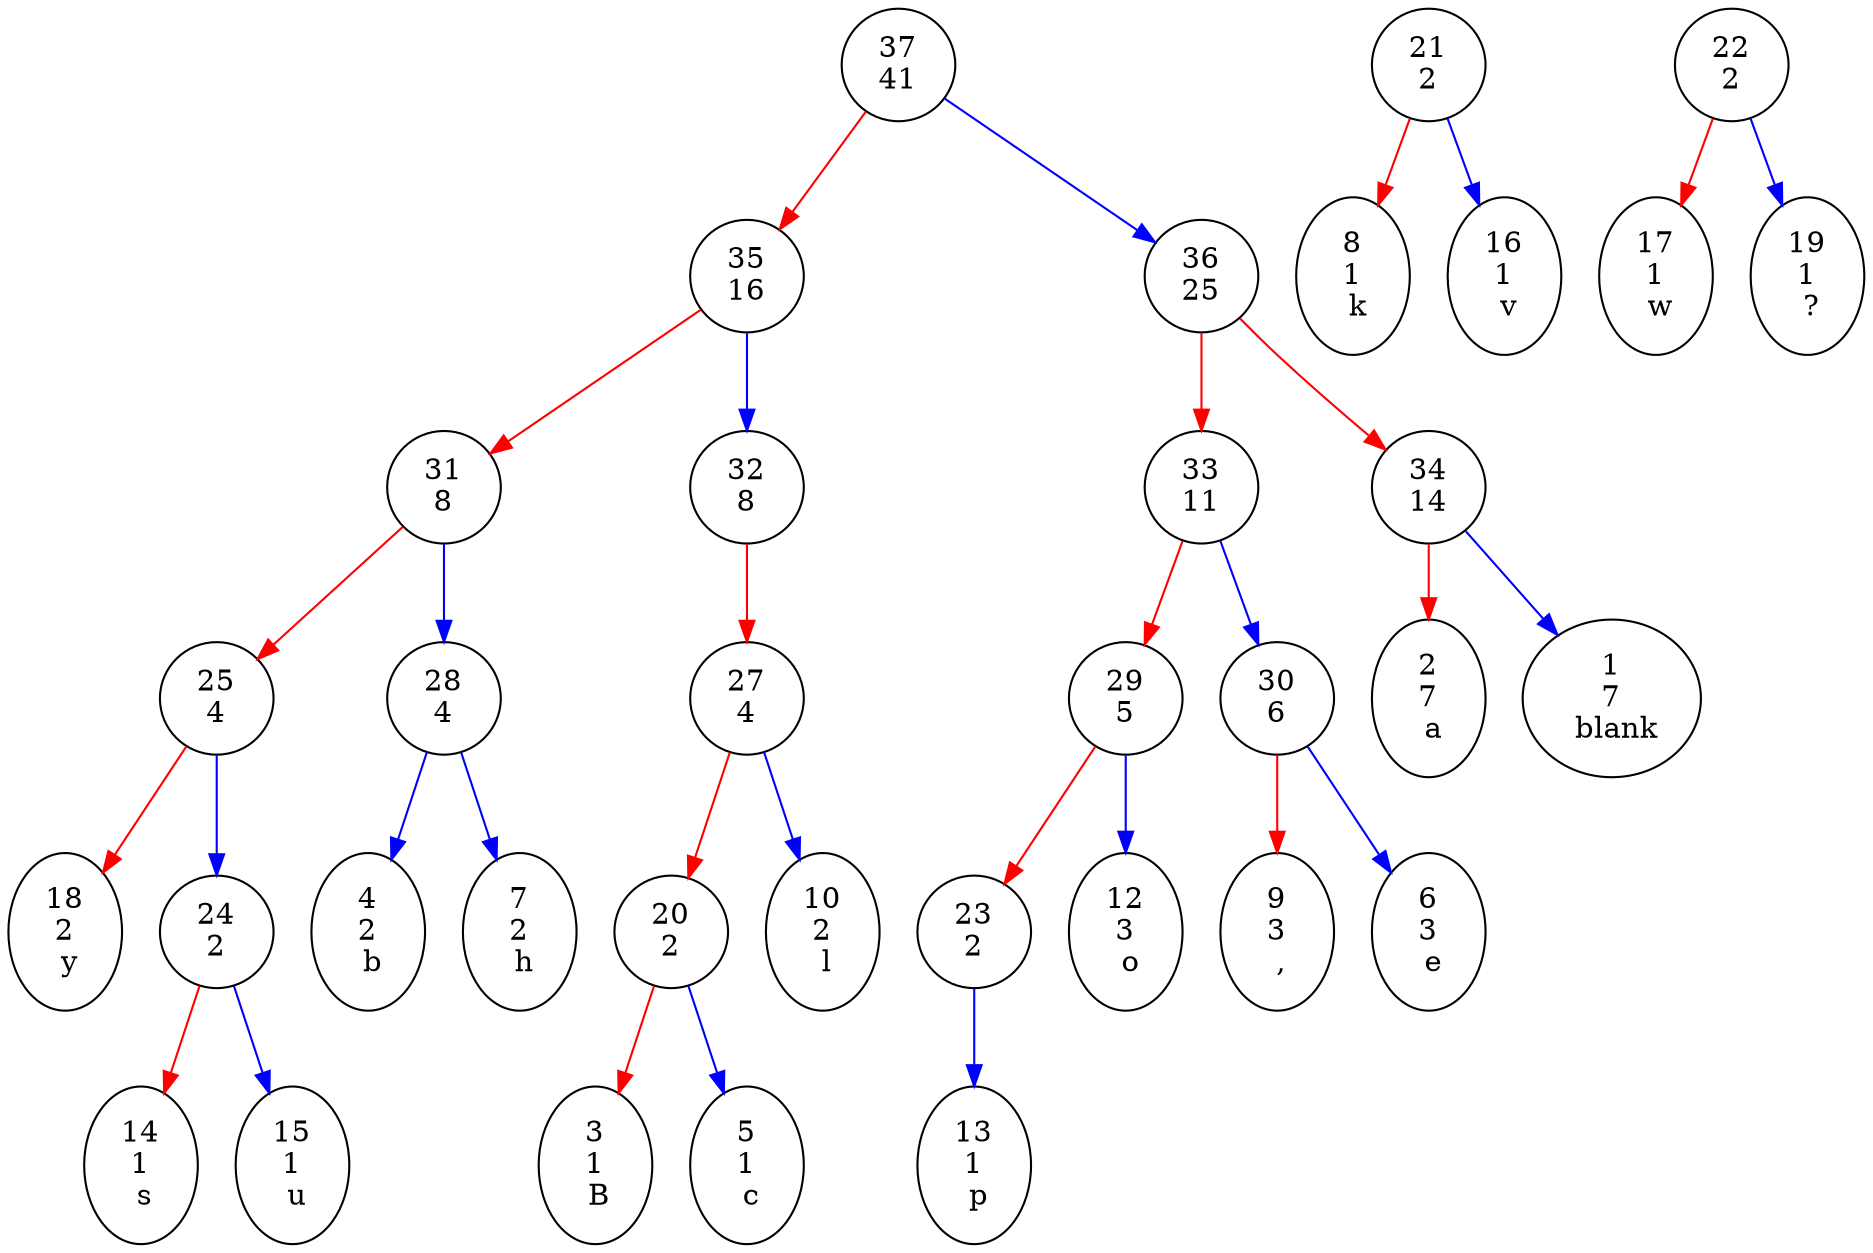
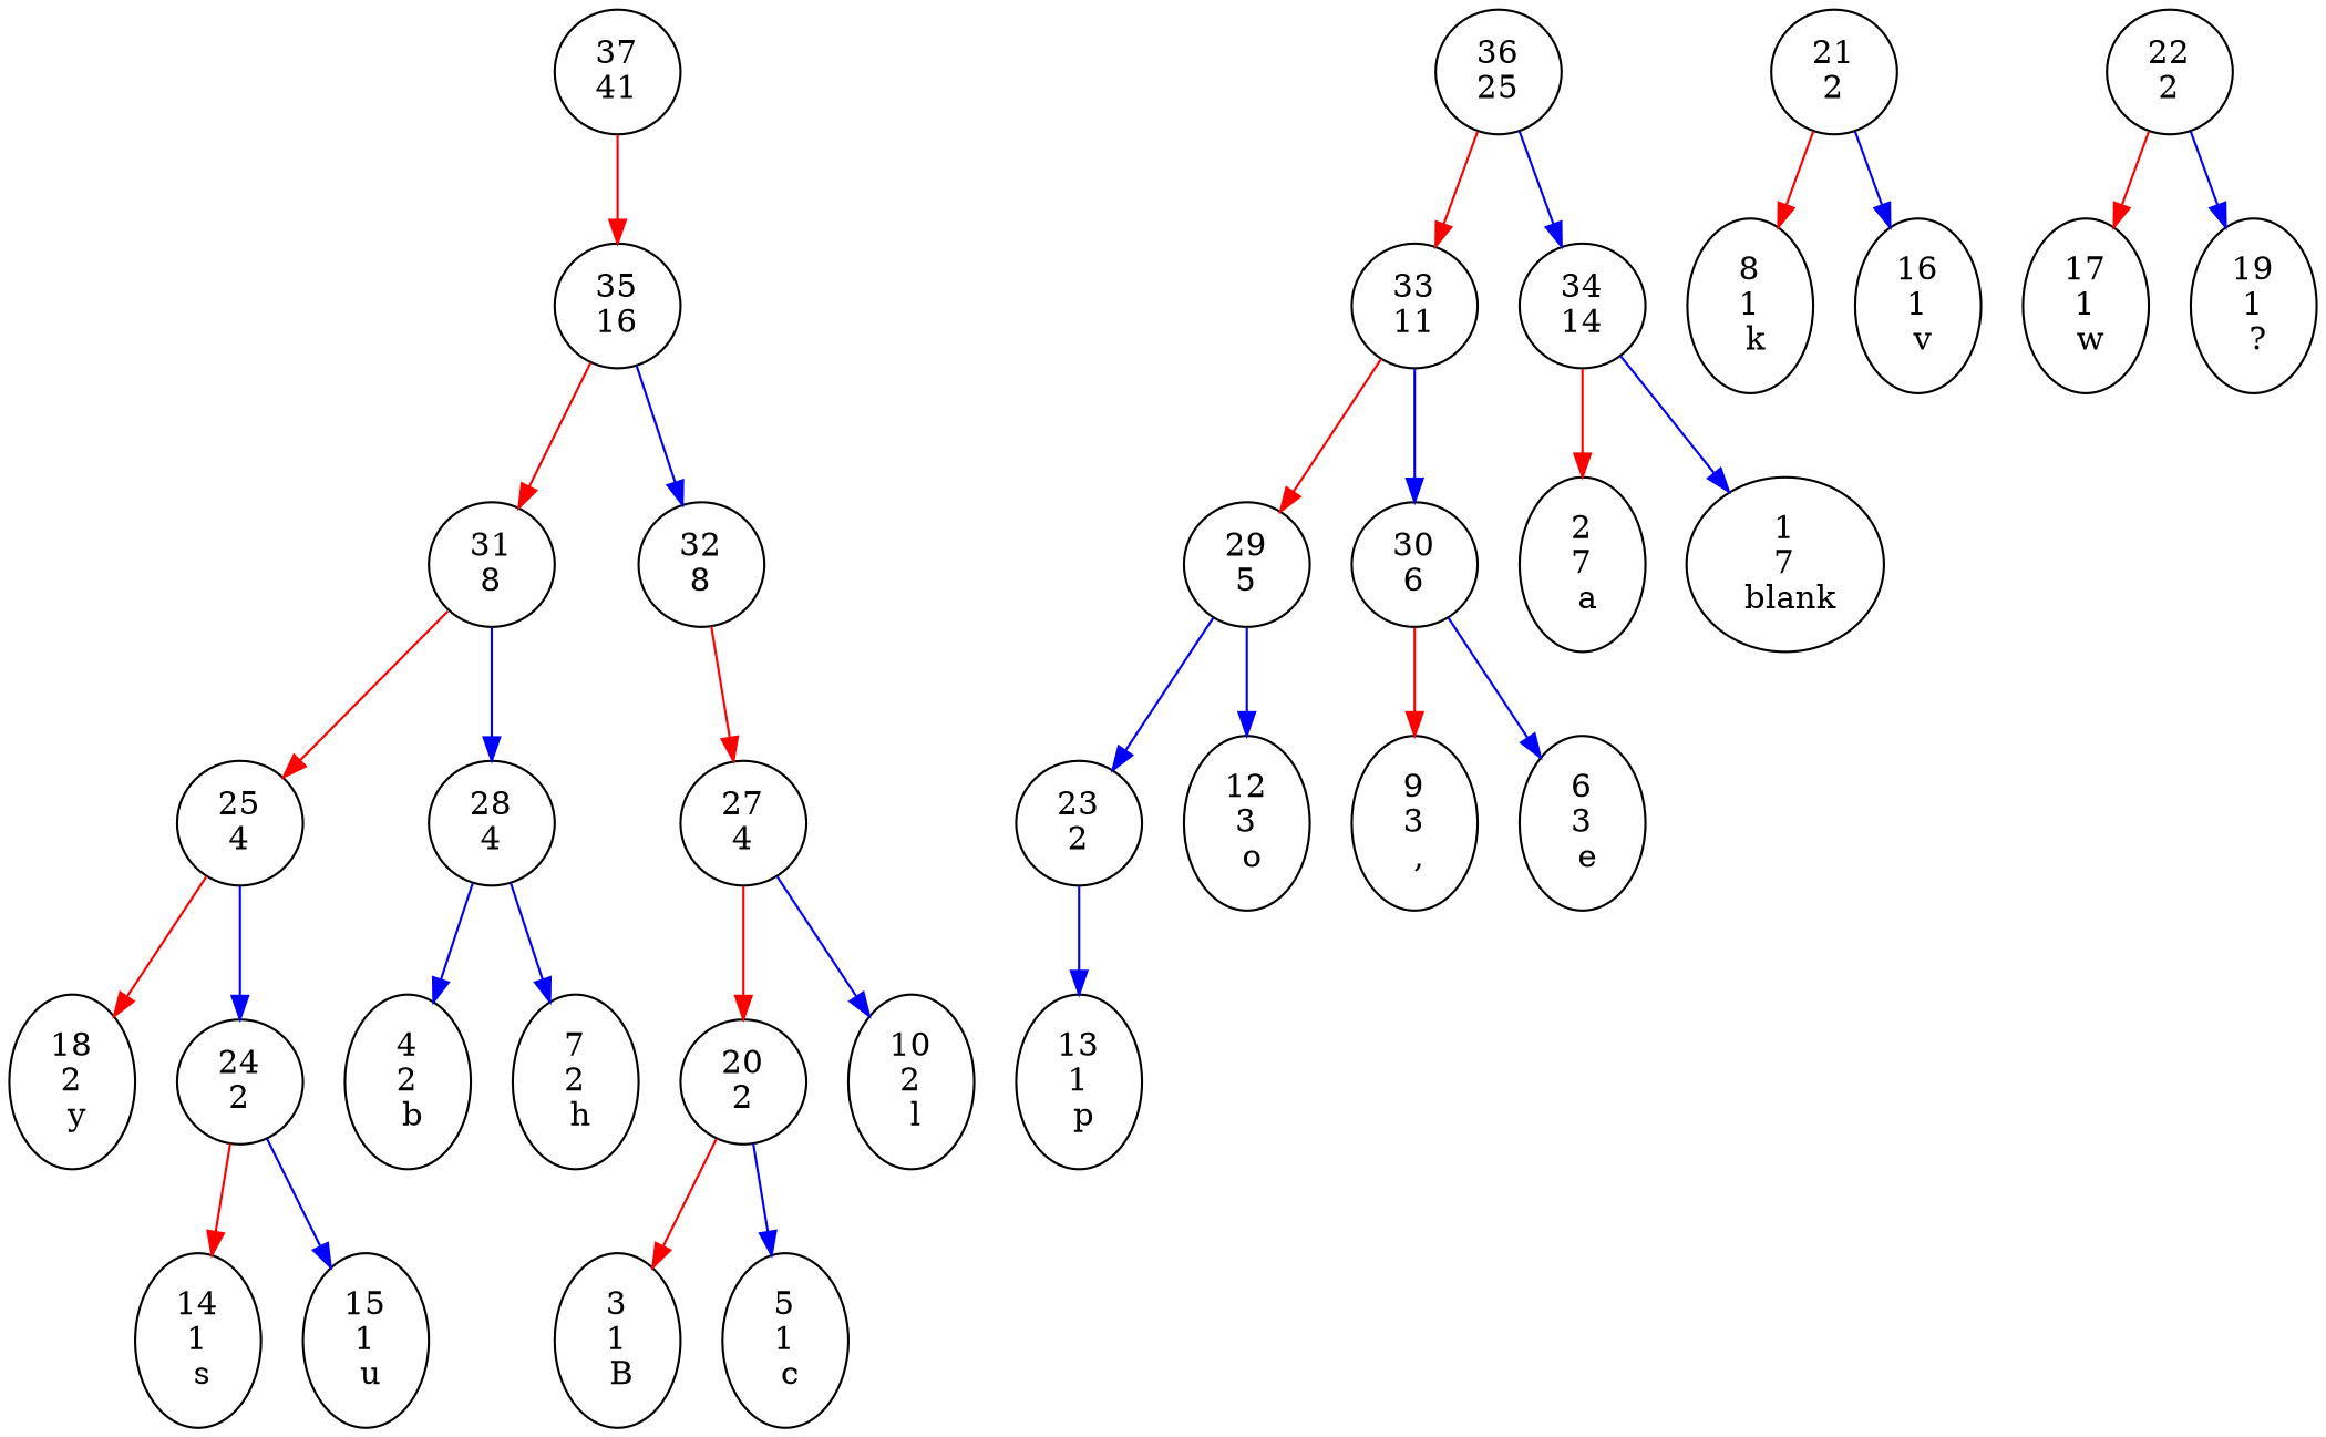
  digraph {
    fontname="DejaVu Serif"
    lable=" Baa, baa, black sheep, have you any wool? "
    node [fontname="DejaVu Serif"]
    edge [color=blue fontname="DejaVu Serif"]
    "37\n41"
    "35\n16"
    "36\n25"
    "31\n8"
    "32\n8"
    "33\n11"
    "34\n14"
    "25\n4"
    "28\n4"
    "27\n4"
    "29\n5"
    "30\n6"
    "2\n7\n a"
    "1\n7\n blank"
    "18\n2\n y"
    "24\n2"
    "4\n2\n b"
    "7\n2\n h"
    "20\n2"
    "10\n2\n l"
    "23\n2"
    "12\n3\n o"
    "9\n3\n ,"
    "6\n3\n e"
    "14\n1\n s"
    "15\n1\n u"
    "3\n1\n B"
    "5\n1\n c"
    "21\n2"
    "8\n1\n k"
    "16\n1\n v"
    "22\n2"
    "17\n1\n w"
    "19\n1\n ?"
    "13\n1\n p"
    "37\n41" -> "35\n16" [color=red]
-   "37\n41" -> "36\n25"
    "35\n16" -> "31\n8" [color=red]
    "35\n16" -> "32\n8"
    "36\n25" -> "33\n11" [color=red]
-   "36\n25" -> "34\n14" [color=red]
+   "36\n25" -> "34\n14"
    "31\n8" -> "25\n4" [color=red]
    "31\n8" -> "28\n4"
    "32\n8" -> "27\n4" [color=red]
    "33\n11" -> "29\n5" [color=red]
    "33\n11" -> "30\n6"
    "34\n14" -> "2\n7\n a" [color=red]
    "34\n14" -> "1\n7\n blank"
    "25\n4" -> "18\n2\n y" [color=red]
    "25\n4" -> "24\n2"
    "28\n4" -> "4\n2\n b"
    "28\n4" -> "7\n2\n h"
    "27\n4" -> "20\n2" [color=red]
    "27\n4" -> "10\n2\n l"
-   "29\n5" -> "23\n2" [color=red]
+   "29\n5" -> "23\n2"
    "29\n5" -> "12\n3\n o"
    "30\n6" -> "9\n3\n ," [color=red]
    "30\n6" -> "6\n3\n e"
    "24\n2" -> "14\n1\n s" [color=red]
    "24\n2" -> "15\n1\n u"
    "20\n2" -> "3\n1\n B" [color=red]
    "20\n2" -> "5\n1\n c"
    "23\n2" -> "13\n1\n p"
    "21\n2" -> "8\n1\n k" [color=red]
    "21\n2" -> "16\n1\n v"
    "22\n2" -> "17\n1\n w" [color=red]
    "22\n2" -> "19\n1\n ?"
  }
